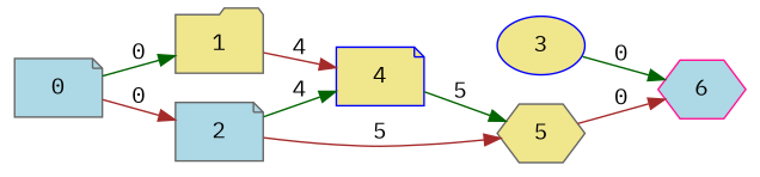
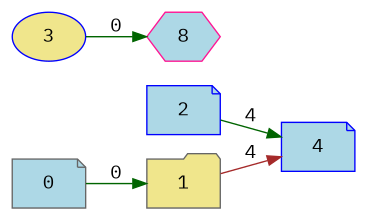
  digraph {
    fontname="IBM Plex Mono"
    rankdir=LR
    node [color=gray40 fillcolor=lightblue fontname="IBM Plex Mono" shape=note style=filled]
    edge [color=brown fontname="IBM Plex Mono"]
    1 [fillcolor=khaki shape=folder]
-   4 [color=blue fillcolor=khaki]
-   5 [fillcolor=khaki shape=hexagon]
+   4 [color=blue]
    3 [color=blue fillcolor=khaki shape=ellipse]
-   6 [color=deeppink shape=hexagon]
+   6 [color=deeppink shape=hexagon label=8]
    0
-   2
+   2 [color=blue]
    1 -> 4 [label=4]
-   4 -> 5 [color=darkgreen label=5]
-   5 -> 6 [label=0]
    3 -> 6 [color=darkgreen label=0]
    0 -> 1 [color=darkgreen label=0]
-   0 -> 2 [label=0]
    2 -> 4 [color=darkgreen label=4]
-   2 -> 5 [label=5]
  }
